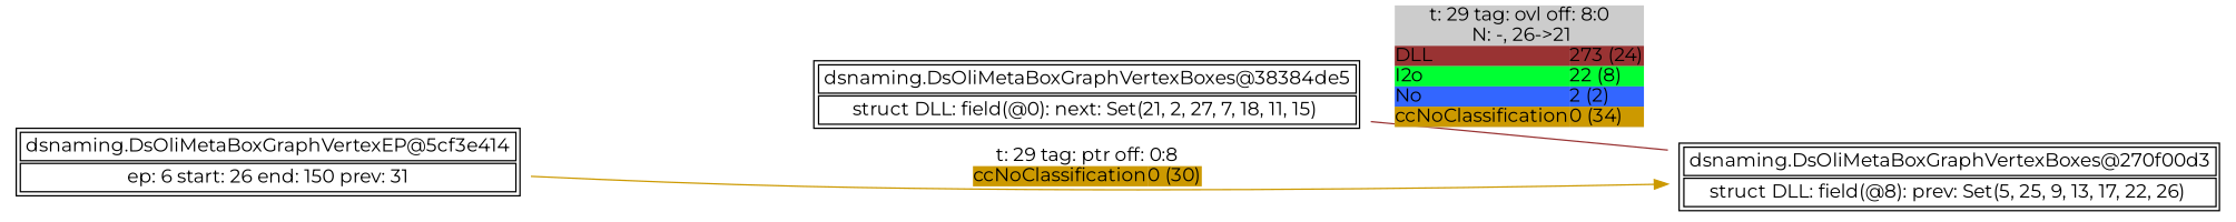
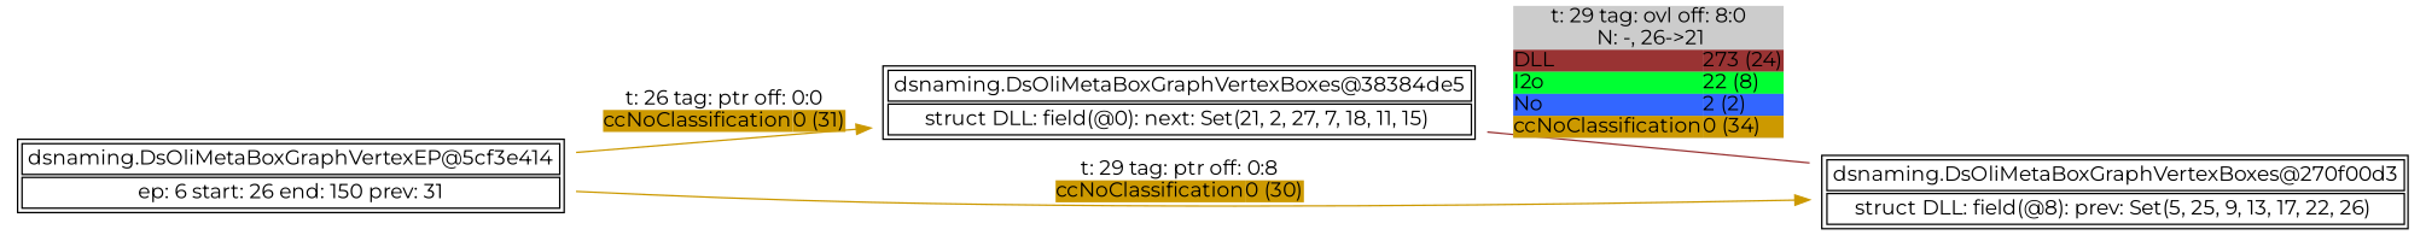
  digraph {
    fontname=Montserrat
    rankdir=LR
    node [fontname=Montserrat shape=none]
    edge [color="#CC9900" fontname=Montserrat]
    n1 [label=<<TABLE><TR><TD COLSPAN="2">dsnaming.DsOliMetaBoxGraphVertexBoxes@38384de5</TD></TR><TR><TD COLSPAN="2">struct DLL: field(@0): next: Set(21, 2, 27, 7, 18, 11, 15) </TD></TR></TABLE>>]
    n2 [label=<<TABLE><TR><TD COLSPAN="2">dsnaming.DsOliMetaBoxGraphVertexBoxes@270f00d3</TD></TR><TR><TD COLSPAN="2">struct DLL: field(@8): prev: Set(5, 25, 9, 13, 17, 22, 26) </TD></TR></TABLE>>]
    n3 [label=<<TABLE><TR><TD COLSPAN="2">dsnaming.DsOliMetaBoxGraphVertexEP@5cf3e414</TD></TR><TR><TD COLSPAN="2">ep: 6 start: 26 end: 150 prev: 31</TD></TR></TABLE>>]
    subgraph sub_1 {
      n1
      n2
      n3
    }
    n1 -> n2 [color="#993333" dir=none label=<<TABLE BORDER="0" ALIGN="left" BGCOLOR="#CCCCCC" COLOR="black" CELLBORDER="0" CELLPADDING="0" CELLSPACING="0"><TR><TD COLSPAN="2">t: 29 tag: ovl off: 8:0</TD></TR><TR><TD COLSPAN="2"> N: -, 26-&gt;21</TD></TR><TR><TD ALIGN="left" BGCOLOR="#993333">DLL</TD><TD ALIGN="left" BGCOLOR="#993333">273 (24)</TD></TR><TR><TD ALIGN="left" BGCOLOR="#00FF33">I2o</TD><TD ALIGN="left" BGCOLOR="#00FF33">22 (8)</TD></TR><TR><TD ALIGN="left" BGCOLOR="#3366FF">No</TD><TD ALIGN="left" BGCOLOR="#3366FF">2 (2)</TD></TR><TR><TD ALIGN="left" BGCOLOR="#CC9900">ccNoClassification</TD><TD ALIGN="left" BGCOLOR="#CC9900">0 (34)</TD></TR></TABLE>>]
+   n3 -> n1 [label=<<TABLE BORDER="0" ALIGN="left" COLOR="black" CELLBORDER="0"  CELLPADDING="0" CELLSPACING="0"><TR><TD COLSPAN="2">t: 26 tag: ptr off: 0:0</TD></TR><TR><TD ALIGN="left" BGCOLOR="#CC9900">ccNoClassification</TD><TD ALIGN="left" BGCOLOR="#CC9900">0 (31)</TD></TR></TABLE>>]
    n3 -> n2 [label=<<TABLE BORDER="0" ALIGN="left" COLOR="black" CELLBORDER="0"  CELLPADDING="0" CELLSPACING="0"><TR><TD COLSPAN="2">t: 29 tag: ptr off: 0:8</TD></TR><TR><TD ALIGN="left" BGCOLOR="#CC9900">ccNoClassification</TD><TD ALIGN="left" BGCOLOR="#CC9900">0 (30)</TD></TR></TABLE>>]
  }
